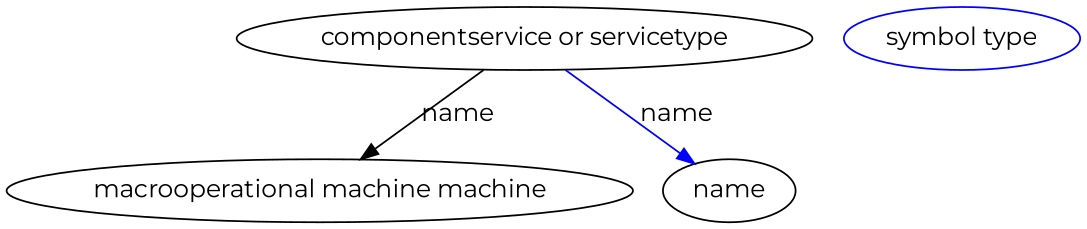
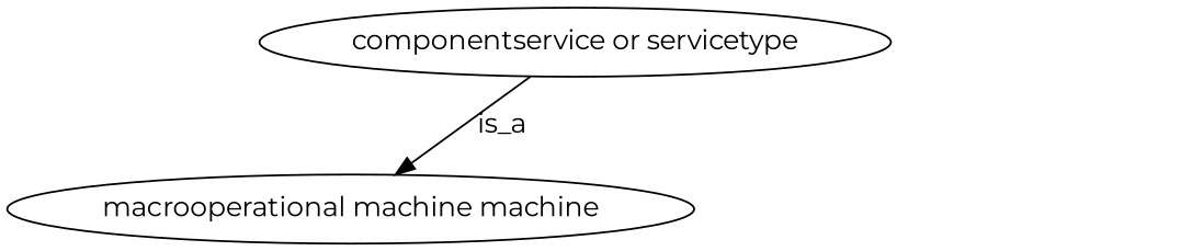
  digraph {
    fontname=Montserrat
    node [fontname=Montserrat]
    edge [fontname=Montserrat]
    n1 [height=0.5 label="componentservice or servicetype" width=4.5677]
    n2 [height=0.5 label="macrooperational machine machine" width=4.5315]
-   name [height=0.5 width=1.011]
-   n4 [color=blue height=0.5 label="symbol type" width=1.8776]
-   n1 -> n2 [label=name]
-   n1 -> name [color=blue label=name style=solid]
+   n1 -> n2 [label=is_a]
  }
